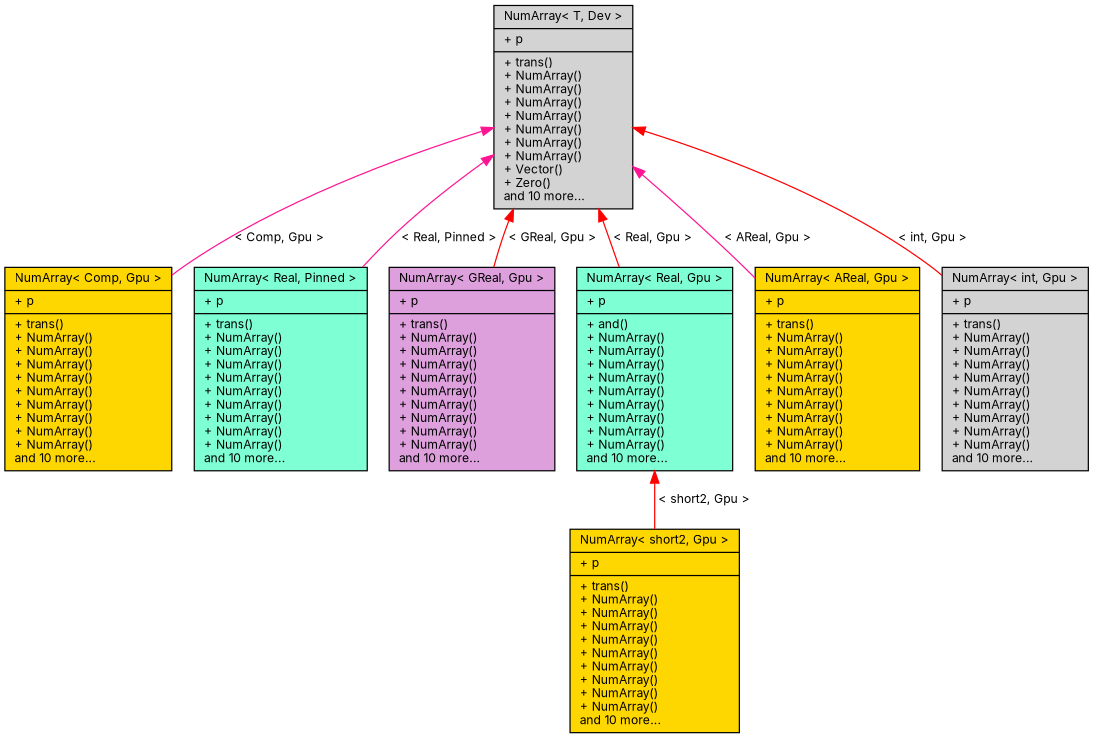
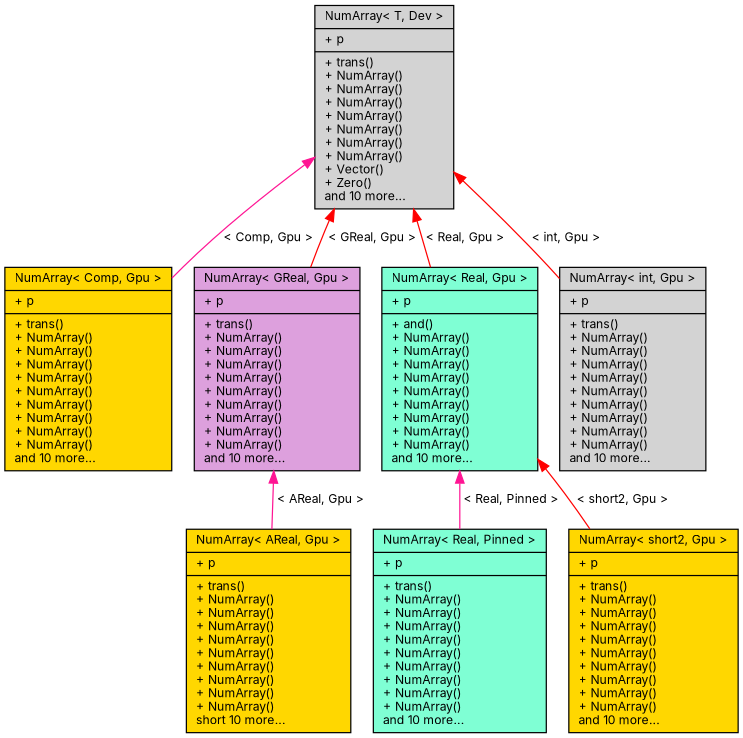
  digraph {
    fontname=Inter
    node [color=black fillcolor=gold fontname=Inter fontsize=10 shape=record style=filled]
    edge [color=red dir=back fontname=Inter fontsize=10 labelfontname=Helvetica labelfontsize=10 style=solid]
    n1 [fillcolor=lightgrey fontcolor=black height=0.2 label="{NumArray\< T, Dev \>\n|+ p\l|+ trans()\l+ NumArray()\l+ NumArray()\l+ NumArray()\l+ NumArray()\l+ NumArray()\l+ NumArray()\l+ NumArray()\l+ Vector()\l+ Zero()\land 10 more...\l}" width=0.4]
    n2 [height=0.2 label="{NumArray\< Comp, Gpu \>\n|+ p\l|+ trans()\l+ NumArray()\l+ NumArray()\l+ NumArray()\l+ NumArray()\l+ NumArray()\l+ NumArray()\l+ NumArray()\l+ NumArray()\l+ NumArray()\land 10 more...\l}" width=0.4]
    n3 [fillcolor=aquamarine height=0.2 label="{NumArray\< Real, Pinned \>\n|+ p\l|+ trans()\l+ NumArray()\l+ NumArray()\l+ NumArray()\l+ NumArray()\l+ NumArray()\l+ NumArray()\l+ NumArray()\l+ NumArray()\l+ NumArray()\land 10 more...\l}" width=0.4]
    n4 [fillcolor=plum height=0.2 label="{NumArray\< GReal, Gpu \>\n|+ p\l|+ trans()\l+ NumArray()\l+ NumArray()\l+ NumArray()\l+ NumArray()\l+ NumArray()\l+ NumArray()\l+ NumArray()\l+ NumArray()\l+ NumArray()\land 10 more...\l}" width=0.4]
    n5 [fillcolor=aquamarine height=0.2 label="{NumArray\< Real, Gpu \>\n|+ p\l|+ and()\l+ NumArray()\l+ NumArray()\l+ NumArray()\l+ NumArray()\l+ NumArray()\l+ NumArray()\l+ NumArray()\l+ NumArray()\l+ NumArray()\land 10 more...\l}" width=0.4]
-   n6 [height=0.2 label="{NumArray\< AReal, Gpu \>\n|+ p\l|+ trans()\l+ NumArray()\l+ NumArray()\l+ NumArray()\l+ NumArray()\l+ NumArray()\l+ NumArray()\l+ NumArray()\l+ NumArray()\l+ NumArray()\land 10 more...\l}" width=0.4]
+   n6 [height=0.2 label="{NumArray\< AReal, Gpu \>\n|+ p\l|+ trans()\l+ NumArray()\l+ NumArray()\l+ NumArray()\l+ NumArray()\l+ NumArray()\l+ NumArray()\l+ NumArray()\l+ NumArray()\l+ NumArray()\lshort 10 more...\l}" width=0.4]
    n7 [fillcolor=lightgrey height=0.2 label="{NumArray\< int, Gpu \>\n|+ p\l|+ trans()\l+ NumArray()\l+ NumArray()\l+ NumArray()\l+ NumArray()\l+ NumArray()\l+ NumArray()\l+ NumArray()\l+ NumArray()\l+ NumArray()\land 10 more...\l}" width=0.4]
    n8 [height=0.2 label="{NumArray\< short2, Gpu \>\n|+ p\l|+ trans()\l+ NumArray()\l+ NumArray()\l+ NumArray()\l+ NumArray()\l+ NumArray()\l+ NumArray()\l+ NumArray()\l+ NumArray()\l+ NumArray()\land 10 more...\l}" width=0.4]
    n1 -> n2 [color=deeppink label=" \< Comp, Gpu \>"]
-   n1 -> n3 [color=deeppink label=" \< Real, Pinned \>"]
+   n5 -> n3 [color=deeppink label=" \< Real, Pinned \>"]
    n1 -> n4 [label=" \< GReal, Gpu \>"]
    n1 -> n5 [label=" \< Real, Gpu \>"]
-   n1 -> n6 [color=deeppink label=" \< AReal, Gpu \>"]
+   n4 -> n6 [color=deeppink label=" \< AReal, Gpu \>"]
    n1 -> n7 [label=" \< int, Gpu \>"]
    n5 -> n8 [label=" \< short2, Gpu \>"]
  }
